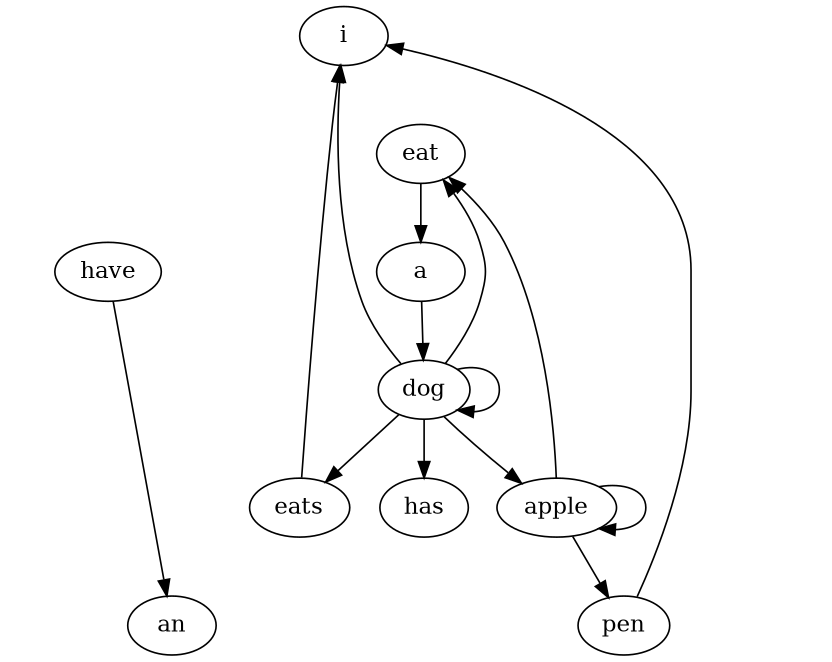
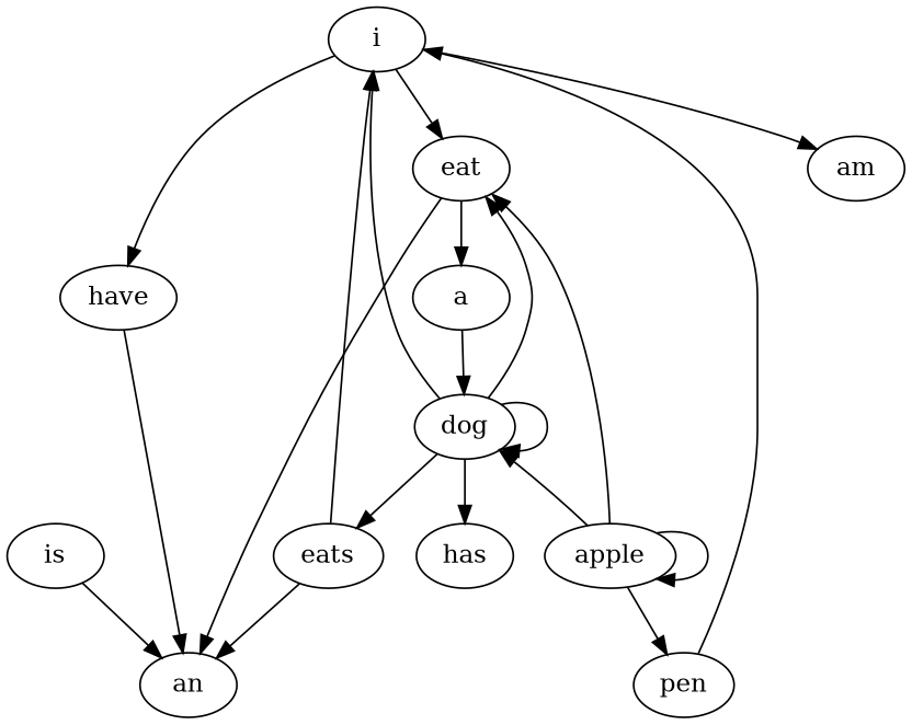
  digraph {
    i
    have
    eat
+   am
    an
    a
    dog
    pen
    has
    eats
    apple
+   is
+   i -> have
+   i -> eat
+   i -> am
    have -> an
+   eat -> an
    eat -> a
    a -> dog
    dog -> i
    dog -> eat
    dog -> dog
    dog -> has
    dog -> eats
    pen -> i
    eats -> i
+   eats -> an
    apple -> eat
-   dog -> apple
+   apple -> dog
    apple -> pen
    apple -> apple
+   is -> an
  }
